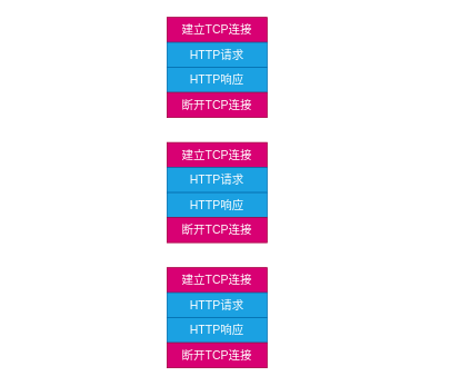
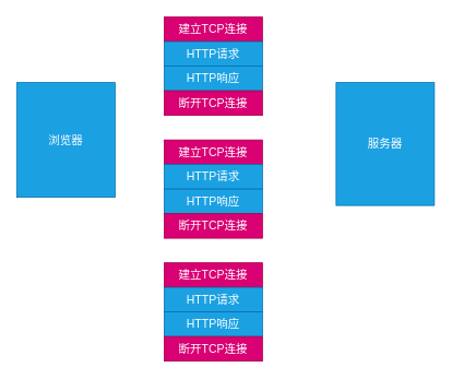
  <mxCell id="0" />
  <mxCell id="1" parent="0" />
+ <mxCell id="2" value="浏览器" style="rounded=0;whiteSpace=wrap;html=1;fillColor=#1ba1e2;fontColor=#ffffff;strokeColor=#006EAF;fontSize=14;" vertex="1" parent="1"><mxGeometry x="20" y="100" width="120" height="140" as="geometry" /></mxCell>
+ <mxCell id="3" value="服务器" style="rounded=0;whiteSpace=wrap;html=1;fillColor=#1ba1e2;fontColor=#ffffff;strokeColor=#006EAF;fontSize=14;" vertex="1" parent="1"><mxGeometry x="410" y="100" width="120" height="150" as="geometry" /></mxCell>
  <mxCell id="4" value="建立TCP连接" style="rounded=0;whiteSpace=wrap;html=1;fillColor=#d80073;fontColor=#ffffff;strokeColor=#A50040;fontSize=14;" vertex="1" parent="1"><mxGeometry x="200" y="20" width="120" height="30" as="geometry" /></mxCell>
  <mxCell id="5" value="HTTP请求" style="rounded=0;whiteSpace=wrap;html=1;fillColor=#1ba1e2;strokeColor=#006EAF;fontColor=#ffffff;fontSize=14;" vertex="1" parent="1"><mxGeometry x="200" y="50" width="120" height="30" as="geometry" /></mxCell>
  <mxCell id="6" value="HTTP响应" style="rounded=0;whiteSpace=wrap;html=1;fillColor=#1ba1e2;fontColor=#ffffff;strokeColor=#006EAF;fontSize=14;" vertex="1" parent="1"><mxGeometry x="200" y="80" width="120" height="30" as="geometry" /></mxCell>
  <mxCell id="7" value="断开TCP连接" style="rounded=0;whiteSpace=wrap;html=1;fillColor=#d80073;fontColor=#ffffff;strokeColor=#A50040;fontSize=14;" vertex="1" parent="1"><mxGeometry x="200" y="110" width="120" height="30" as="geometry" /></mxCell>
  <mxCell id="8" value="建立TCP连接" style="rounded=0;whiteSpace=wrap;html=1;fillColor=#d80073;fontColor=#ffffff;strokeColor=#A50040;fontSize=14;" vertex="1" parent="1"><mxGeometry x="200" y="170" width="120" height="30" as="geometry" /></mxCell>
  <mxCell id="9" value="HTTP请求" style="rounded=0;whiteSpace=wrap;html=1;fillColor=#1ba1e2;strokeColor=#006EAF;fontColor=#ffffff;fontSize=14;" vertex="1" parent="1"><mxGeometry x="200" y="200" width="120" height="30" as="geometry" /></mxCell>
  <mxCell id="10" value="HTTP响应" style="rounded=0;whiteSpace=wrap;html=1;fillColor=#1ba1e2;fontColor=#ffffff;strokeColor=#006EAF;fontSize=14;" vertex="1" parent="1"><mxGeometry x="200" y="230" width="120" height="30" as="geometry" /></mxCell>
  <mxCell id="11" value="断开TCP连接" style="rounded=0;whiteSpace=wrap;html=1;fillColor=#d80073;fontColor=#ffffff;strokeColor=#A50040;fontSize=14;" vertex="1" parent="1"><mxGeometry x="200" y="260" width="120" height="30" as="geometry" /></mxCell>
  <mxCell id="12" value="建立TCP连接" style="rounded=0;whiteSpace=wrap;html=1;fillColor=#d80073;fontColor=#ffffff;strokeColor=#A50040;fontSize=14;" vertex="1" parent="1"><mxGeometry x="200" y="320" width="120" height="30" as="geometry" /></mxCell>
  <mxCell id="13" value="HTTP请求" style="rounded=0;whiteSpace=wrap;html=1;fillColor=#1ba1e2;strokeColor=#006EAF;fontColor=#ffffff;fontSize=14;" vertex="1" parent="1"><mxGeometry x="200" y="350" width="120" height="30" as="geometry" /></mxCell>
  <mxCell id="14" value="HTTP响应" style="rounded=0;whiteSpace=wrap;html=1;fillColor=#1ba1e2;fontColor=#ffffff;strokeColor=#006EAF;fontSize=14;" vertex="1" parent="1"><mxGeometry x="200" y="380" width="120" height="30" as="geometry" /></mxCell>
  <mxCell id="15" value="断开TCP连接" style="rounded=0;whiteSpace=wrap;html=1;fillColor=#d80073;fontColor=#ffffff;strokeColor=#A50040;fontSize=14;" vertex="1" parent="1"><mxGeometry x="200" y="410" width="120" height="30" as="geometry" /></mxCell>
